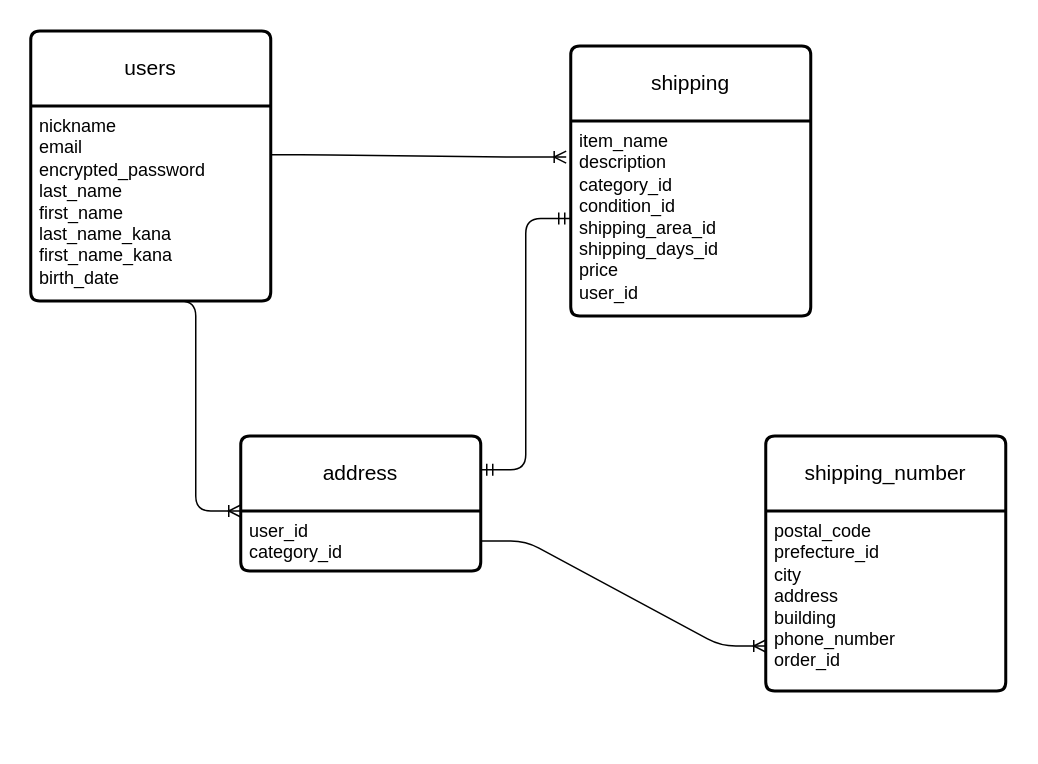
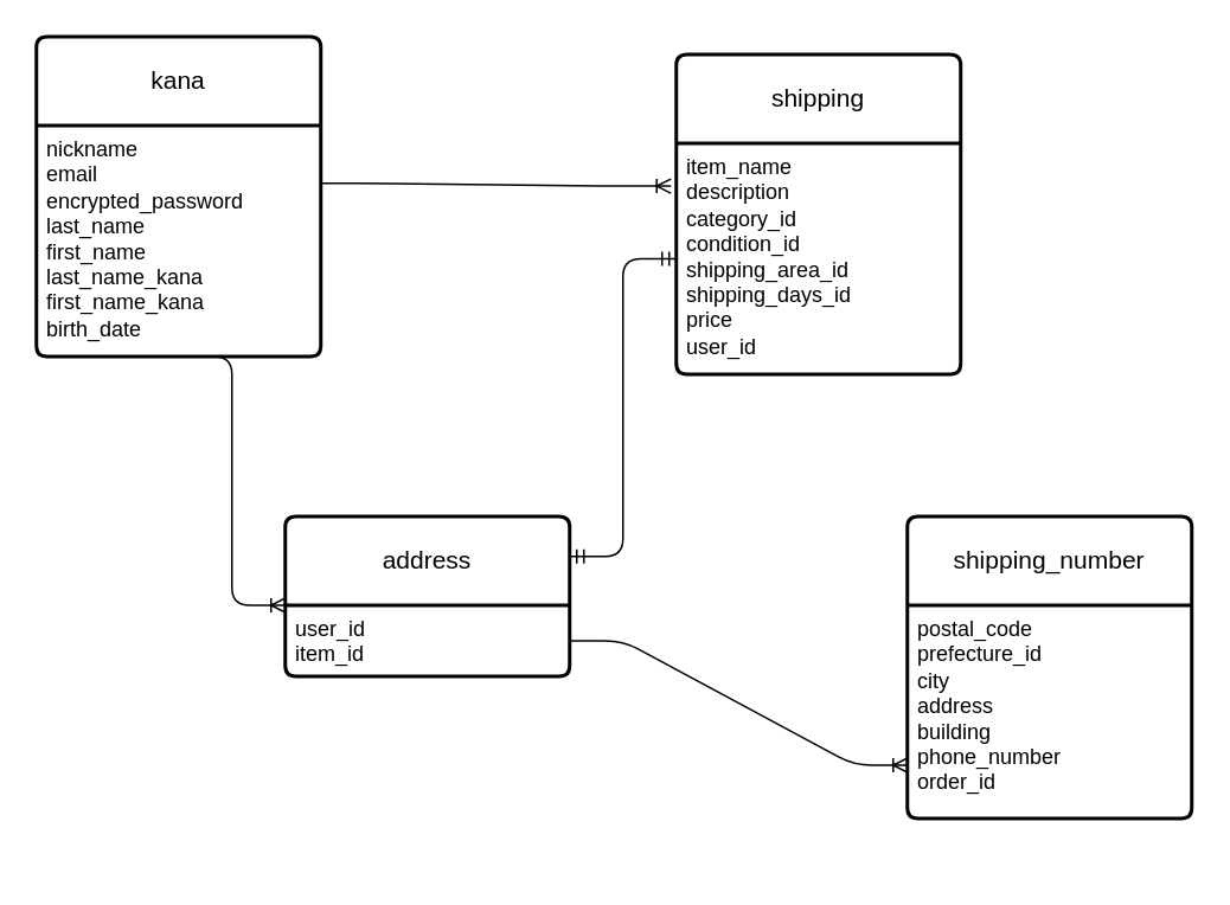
  <mxCell id="0" />
  <mxCell id="1" parent="0" />
  <mxCell id="2" value="shipping" style="swimlane;childLayout=stackLayout;horizontal=1;startSize=50;horizontalStack=0;rounded=1;fontSize=14;fontStyle=0;strokeWidth=2;resizeParent=0;resizeLast=1;shadow=0;dashed=0;align=center;arcSize=4;whiteSpace=wrap;html=1;" vertex="1" parent="1"><mxGeometry x="380" y="30" width="160" height="180" as="geometry" /></mxCell>
  <mxCell id="3" value="item_name&lt;div&gt;description&lt;/div&gt;&lt;div&gt;category_id&lt;/div&gt;&lt;div&gt;condition_id&lt;/div&gt;&lt;div&gt;shipping_area_id&lt;/div&gt;&lt;div&gt;shipping_days_id&lt;/div&gt;&lt;div&gt;price&lt;/div&gt;&lt;div&gt;user_id&lt;/div&gt;" style="align=left;strokeColor=none;fillColor=none;spacingLeft=4;fontSize=12;verticalAlign=top;resizable=0;rotatable=0;part=1;html=1;" vertex="1" parent="2"><mxGeometry y="50" width="160" height="130" as="geometry" /></mxCell>
- <mxCell id="4" value="users" style="swimlane;childLayout=stackLayout;horizontal=1;startSize=50;horizontalStack=0;rounded=1;fontSize=14;fontStyle=0;strokeWidth=2;resizeParent=0;resizeLast=1;shadow=0;dashed=0;align=center;arcSize=4;whiteSpace=wrap;html=1;" vertex="1" parent="1"><mxGeometry x="20" y="20" width="160" height="180" as="geometry" /></mxCell>
+ <mxCell id="4" value="kana" style="swimlane;childLayout=stackLayout;horizontal=1;startSize=50;horizontalStack=0;rounded=1;fontSize=14;fontStyle=0;strokeWidth=2;resizeParent=0;resizeLast=1;shadow=0;dashed=0;align=center;arcSize=4;whiteSpace=wrap;html=1;" vertex="1" parent="1"><mxGeometry x="20" y="20" width="160" height="180" as="geometry" /></mxCell>
  <mxCell id="5" value="nickname&lt;div&gt;email&lt;/div&gt;&lt;div&gt;encrypted_password&lt;/div&gt;&lt;div&gt;last_name&lt;/div&gt;&lt;div&gt;first_name&lt;/div&gt;&lt;div&gt;last_name_kana&lt;/div&gt;&lt;div&gt;first_name_kana&lt;/div&gt;&lt;div&gt;birth_date&lt;/div&gt;" style="align=left;strokeColor=none;fillColor=none;spacingLeft=4;fontSize=12;verticalAlign=top;resizable=0;rotatable=0;part=1;html=1;" vertex="1" parent="4"><mxGeometry y="50" width="160" height="130" as="geometry" /></mxCell>
  <mxCell id="6" value="shipping_number" style="swimlane;childLayout=stackLayout;horizontal=1;startSize=50;horizontalStack=0;rounded=1;fontSize=14;fontStyle=0;strokeWidth=2;resizeParent=0;resizeLast=1;shadow=0;dashed=0;align=center;arcSize=4;whiteSpace=wrap;html=1;" vertex="1" parent="1"><mxGeometry x="510" y="290" width="160" height="170" as="geometry" /></mxCell>
  <mxCell id="7" value="postal_code&lt;div&gt;prefecture_id&lt;/div&gt;&lt;div&gt;city&lt;/div&gt;&lt;div&gt;address&lt;/div&gt;&lt;div&gt;building&lt;/div&gt;&lt;div&gt;phone_number&lt;/div&gt;&lt;div&gt;order_id&lt;/div&gt;" style="align=left;strokeColor=none;fillColor=none;spacingLeft=4;fontSize=12;verticalAlign=top;resizable=0;rotatable=0;part=1;html=1;" vertex="1" parent="6"><mxGeometry y="50" width="160" height="120" as="geometry" /></mxCell>
  <mxCell id="8" value="address" style="swimlane;childLayout=stackLayout;horizontal=1;startSize=50;horizontalStack=0;rounded=1;fontSize=14;fontStyle=0;strokeWidth=2;resizeParent=0;resizeLast=1;shadow=0;dashed=0;align=center;arcSize=4;whiteSpace=wrap;html=1;" vertex="1" parent="1"><mxGeometry x="160" y="290" width="160" height="90" as="geometry" /></mxCell>
- <mxCell id="9" value="user_id&lt;div&gt;category_id&lt;/div&gt;" style="align=left;strokeColor=none;fillColor=none;spacingLeft=4;fontSize=12;verticalAlign=top;resizable=0;rotatable=0;part=1;html=1;" vertex="1" parent="8"><mxGeometry y="50" width="160" height="40" as="geometry" /></mxCell>
+ <mxCell id="9" value="user_id&lt;div&gt;item_id&lt;/div&gt;" style="align=left;strokeColor=none;fillColor=none;spacingLeft=4;fontSize=12;verticalAlign=top;resizable=0;rotatable=0;part=1;html=1;" vertex="1" parent="8"><mxGeometry y="50" width="160" height="40" as="geometry" /></mxCell>
  <mxCell id="10" value="" style="edgeStyle=entityRelationEdgeStyle;fontSize=12;html=1;endArrow=ERoneToMany;exitX=1;exitY=0.25;exitDx=0;exitDy=0;entryX=-0.019;entryY=0.185;entryDx=0;entryDy=0;entryPerimeter=0;" edge="1" parent="1" source="5" target="3"><mxGeometry width="100" height="100" relative="1" as="geometry"><mxPoint x="200" y="124" as="sourcePoint" /><mxPoint x="403.04" y="124.9" as="targetPoint" /><Array as="points"><mxPoint x="283.04" y="26.96" /></Array></mxGeometry></mxCell>
  <mxCell id="11" value="" style="edgeStyle=entityRelationEdgeStyle;fontSize=12;html=1;endArrow=ERoneToMany;exitX=0.5;exitY=1;exitDx=0;exitDy=0;entryX=0;entryY=0;entryDx=0;entryDy=0;" edge="1" parent="1" source="5" target="9"><mxGeometry width="100" height="100" relative="1" as="geometry"><mxPoint x="80" y="330" as="sourcePoint" /><mxPoint x="180" y="230" as="targetPoint" /><Array as="points"><mxPoint x="90" y="230" /><mxPoint x="100" y="230" /></Array></mxGeometry></mxCell>
  <mxCell id="12" value="" style="edgeStyle=entityRelationEdgeStyle;fontSize=12;html=1;endArrow=ERoneToMany;exitX=1;exitY=0.5;exitDx=0;exitDy=0;entryX=0;entryY=0.75;entryDx=0;entryDy=0;" edge="1" parent="1" source="9" target="7"><mxGeometry width="100" height="100" relative="1" as="geometry"><mxPoint x="486" y="477" as="sourcePoint" /><mxPoint x="296" y="437" as="targetPoint" /><Array as="points"><mxPoint x="316" y="467" /><mxPoint x="276" y="487" /></Array></mxGeometry></mxCell>
  <mxCell id="13" value="" style="edgeStyle=entityRelationEdgeStyle;fontSize=12;html=1;endArrow=ERmandOne;startArrow=ERmandOne;exitX=1;exitY=0.25;exitDx=0;exitDy=0;" edge="1" parent="1" source="8" target="3"><mxGeometry width="100" height="100" relative="1" as="geometry"><mxPoint x="356" y="344" as="sourcePoint" /><mxPoint x="456" y="244" as="targetPoint" /></mxGeometry></mxCell>
